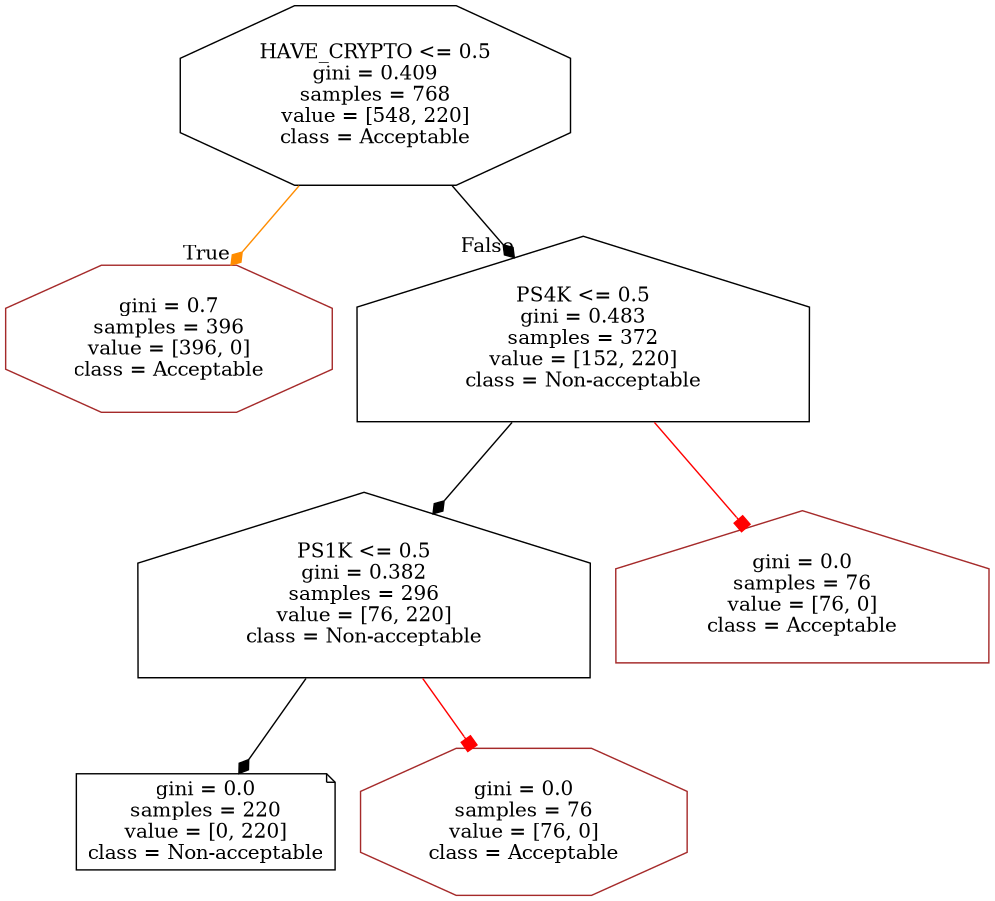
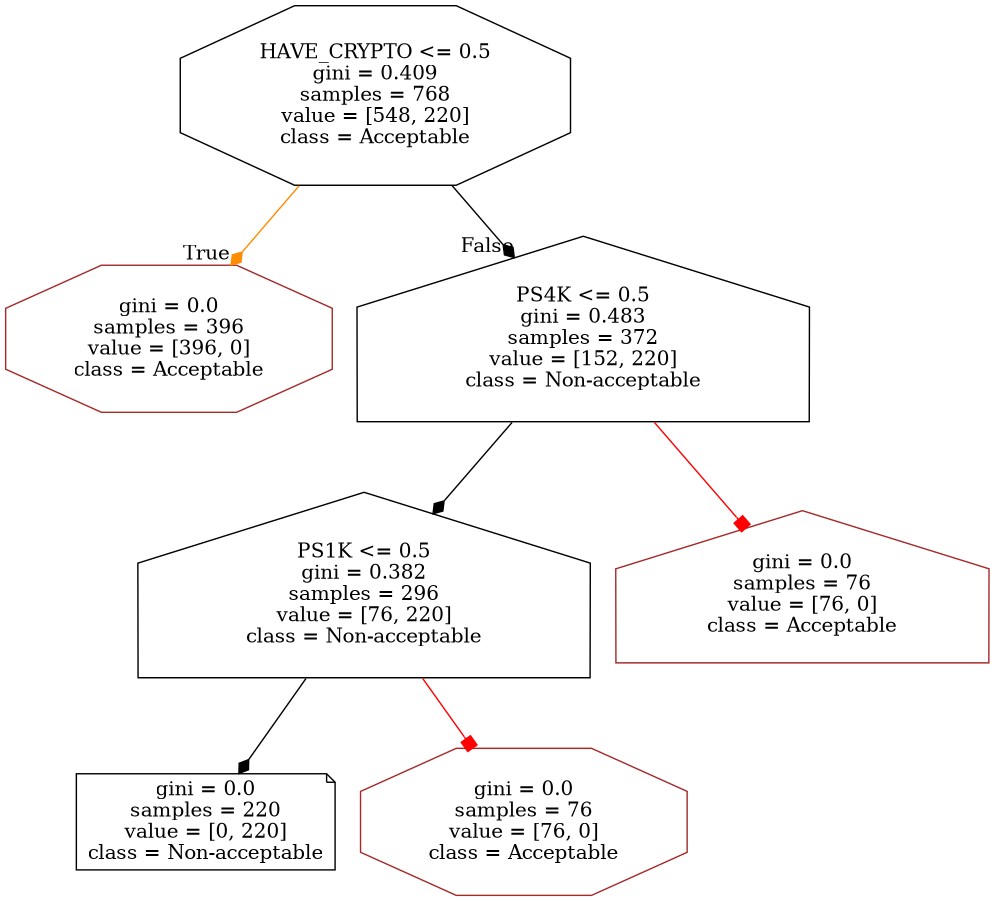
  digraph {
    node [shape=octagon color=black]
    edge [color=black arrowhead=diamond]
    n1 [label="HAVE_CRYPTO <= 0.5\ngini = 0.409\nsamples = 768\nvalue = [548, 220]\nclass = Acceptable"]
-   n2 [label="gini = 0.7\nsamples = 396\nvalue = [396, 0]\nclass = Acceptable" color=brown]
+   n2 [label="gini = 0.0\nsamples = 396\nvalue = [396, 0]\nclass = Acceptable" color=brown]
    n3 [label="PS4K <= 0.5\ngini = 0.483\nsamples = 372\nvalue = [152, 220]\nclass = Non-acceptable" shape=house]
    n4 [label="PS1K <= 0.5\ngini = 0.382\nsamples = 296\nvalue = [76, 220]\nclass = Non-acceptable" shape=house]
    n5 [label="gini = 0.0\nsamples = 76\nvalue = [76, 0]\nclass = Acceptable" shape=house color=brown]
    n6 [label="gini = 0.0\nsamples = 220\nvalue = [0, 220]\nclass = Non-acceptable" shape=note]
    n7 [label="gini = 0.0\nsamples = 76\nvalue = [76, 0]\nclass = Acceptable" color=brown]
    n1 -> n2 [headlabel=True labelangle=45 labeldistance=2.5 color=darkorange]
    n1 -> n3 [headlabel=False labelangle=-45 labeldistance=2.5]
    n3 -> n4
    n3 -> n5 [color=red arrowhead=box]
    n4 -> n6
    n4 -> n7 [color=red arrowhead=box]
  }
